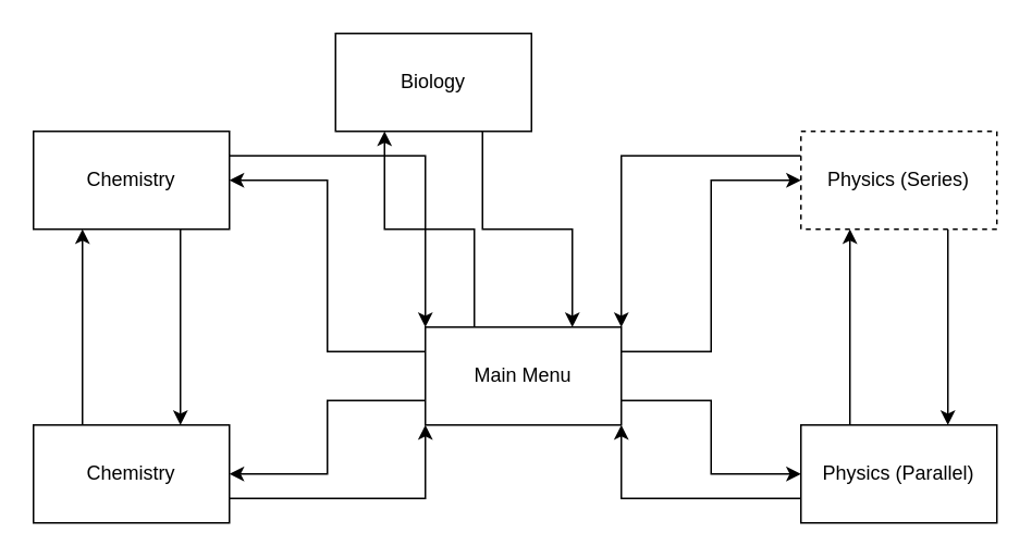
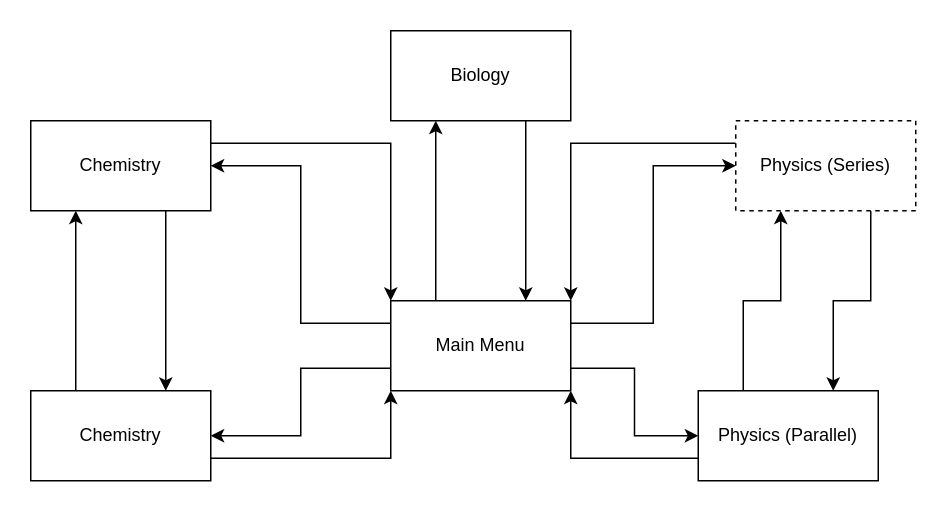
  <mxCell id="0" />
  <mxCell id="1" parent="0" />
  <mxCell id="2" style="edgeStyle=orthogonalEdgeStyle;rounded=0;orthogonalLoop=1;jettySize=auto;html=1;exitX=0;exitY=0.75;exitDx=0;exitDy=0;entryX=1;entryY=1;entryDx=0;entryDy=0;" edge="1" parent="1" source="4" target="15"><mxGeometry relative="1" as="geometry" /></mxCell>
  <mxCell id="3" style="edgeStyle=orthogonalEdgeStyle;rounded=0;orthogonalLoop=1;jettySize=auto;html=1;exitX=0.25;exitY=0;exitDx=0;exitDy=0;entryX=0.25;entryY=1;entryDx=0;entryDy=0;" edge="1" parent="1" source="4" target="9"><mxGeometry relative="1" as="geometry" /></mxCell>
- <mxCell id="4" value="Physics (Parallel)" style="rounded=0;whiteSpace=wrap;html=1;" vertex="1" parent="1"><mxGeometry x="490" y="260" width="120" height="60" as="geometry" /></mxCell>
+ <mxCell id="4" value="Physics (Parallel)" style="rounded=0;whiteSpace=wrap;html=1;" vertex="1" parent="1"><mxGeometry x="465" y="260" width="120" height="60" as="geometry" /></mxCell>
  <mxCell id="5" style="edgeStyle=orthogonalEdgeStyle;rounded=0;orthogonalLoop=1;jettySize=auto;html=1;exitX=0.75;exitY=1;exitDx=0;exitDy=0;entryX=0.75;entryY=0;entryDx=0;entryDy=0;" edge="1" parent="1" source="6" target="15"><mxGeometry relative="1" as="geometry" /></mxCell>
- <mxCell id="6" value="Biology" style="rounded=0;whiteSpace=wrap;html=1;" vertex="1" parent="1"><mxGeometry x="205" y="20" width="120" height="60" as="geometry" /></mxCell>
+ <mxCell id="6" value="Biology" style="rounded=0;whiteSpace=wrap;html=1;" vertex="1" parent="1"><mxGeometry x="260" y="20" width="120" height="60" as="geometry" /></mxCell>
  <mxCell id="7" style="edgeStyle=orthogonalEdgeStyle;rounded=0;orthogonalLoop=1;jettySize=auto;html=1;exitX=0;exitY=0.25;exitDx=0;exitDy=0;entryX=1;entryY=0;entryDx=0;entryDy=0;" edge="1" parent="1" source="9" target="15"><mxGeometry relative="1" as="geometry" /></mxCell>
  <mxCell id="8" style="edgeStyle=orthogonalEdgeStyle;rounded=0;orthogonalLoop=1;jettySize=auto;html=1;exitX=0.75;exitY=1;exitDx=0;exitDy=0;entryX=0.75;entryY=0;entryDx=0;entryDy=0;" edge="1" parent="1" source="9" target="4"><mxGeometry relative="1" as="geometry" /></mxCell>
  <mxCell id="9" value="Physics (Series)" style="rounded=0;whiteSpace=wrap;html=1;dashed=1;" vertex="1" parent="1"><mxGeometry x="490" y="80" width="120" height="60" as="geometry" /></mxCell>
  <mxCell id="10" style="edgeStyle=orthogonalEdgeStyle;rounded=0;orthogonalLoop=1;jettySize=auto;html=1;exitX=0;exitY=0.25;exitDx=0;exitDy=0;entryX=1;entryY=0.5;entryDx=0;entryDy=0;" edge="1" parent="1" source="15" target="21"><mxGeometry relative="1" as="geometry" /></mxCell>
  <mxCell id="11" style="edgeStyle=orthogonalEdgeStyle;rounded=0;orthogonalLoop=1;jettySize=auto;html=1;exitX=0;exitY=0.75;exitDx=0;exitDy=0;entryX=1;entryY=0.5;entryDx=0;entryDy=0;" edge="1" parent="1" source="15" target="18"><mxGeometry relative="1" as="geometry" /></mxCell>
  <mxCell id="12" style="edgeStyle=orthogonalEdgeStyle;rounded=0;orthogonalLoop=1;jettySize=auto;html=1;exitX=0.25;exitY=0;exitDx=0;exitDy=0;entryX=0.25;entryY=1;entryDx=0;entryDy=0;" edge="1" parent="1" source="15" target="6"><mxGeometry relative="1" as="geometry" /></mxCell>
  <mxCell id="13" style="edgeStyle=orthogonalEdgeStyle;rounded=0;orthogonalLoop=1;jettySize=auto;html=1;exitX=1;exitY=0.25;exitDx=0;exitDy=0;entryX=0;entryY=0.5;entryDx=0;entryDy=0;" edge="1" parent="1" source="15" target="9"><mxGeometry relative="1" as="geometry" /></mxCell>
  <mxCell id="14" style="edgeStyle=orthogonalEdgeStyle;rounded=0;orthogonalLoop=1;jettySize=auto;html=1;exitX=1;exitY=0.75;exitDx=0;exitDy=0;entryX=0;entryY=0.5;entryDx=0;entryDy=0;" edge="1" parent="1" source="15" target="4"><mxGeometry relative="1" as="geometry" /></mxCell>
  <mxCell id="15" value="Main Menu" style="rounded=0;whiteSpace=wrap;html=1;" vertex="1" parent="1"><mxGeometry x="260" y="200" width="120" height="60" as="geometry" /></mxCell>
  <mxCell id="16" style="edgeStyle=orthogonalEdgeStyle;rounded=0;orthogonalLoop=1;jettySize=auto;html=1;exitX=0.25;exitY=0;exitDx=0;exitDy=0;entryX=0.25;entryY=1;entryDx=0;entryDy=0;" edge="1" parent="1" source="18" target="21"><mxGeometry relative="1" as="geometry" /></mxCell>
  <mxCell id="17" style="edgeStyle=orthogonalEdgeStyle;rounded=0;orthogonalLoop=1;jettySize=auto;html=1;exitX=1;exitY=0.75;exitDx=0;exitDy=0;entryX=0;entryY=1;entryDx=0;entryDy=0;" edge="1" parent="1" source="18" target="15"><mxGeometry relative="1" as="geometry" /></mxCell>
  <mxCell id="18" value="Chemistry" style="rounded=0;whiteSpace=wrap;html=1;" vertex="1" parent="1"><mxGeometry x="20" y="260" width="120" height="60" as="geometry" /></mxCell>
  <mxCell id="19" style="edgeStyle=orthogonalEdgeStyle;rounded=0;orthogonalLoop=1;jettySize=auto;html=1;exitX=0.75;exitY=1;exitDx=0;exitDy=0;entryX=0.75;entryY=0;entryDx=0;entryDy=0;" edge="1" parent="1" source="21" target="18"><mxGeometry relative="1" as="geometry" /></mxCell>
  <mxCell id="20" style="edgeStyle=orthogonalEdgeStyle;rounded=0;orthogonalLoop=1;jettySize=auto;html=1;exitX=1;exitY=0.25;exitDx=0;exitDy=0;entryX=0;entryY=0;entryDx=0;entryDy=0;" edge="1" parent="1" source="21" target="15"><mxGeometry relative="1" as="geometry" /></mxCell>
  <mxCell id="21" value="Chemistry" style="rounded=0;whiteSpace=wrap;html=1;" vertex="1" parent="1"><mxGeometry x="20" y="80" width="120" height="60" as="geometry" /></mxCell>
